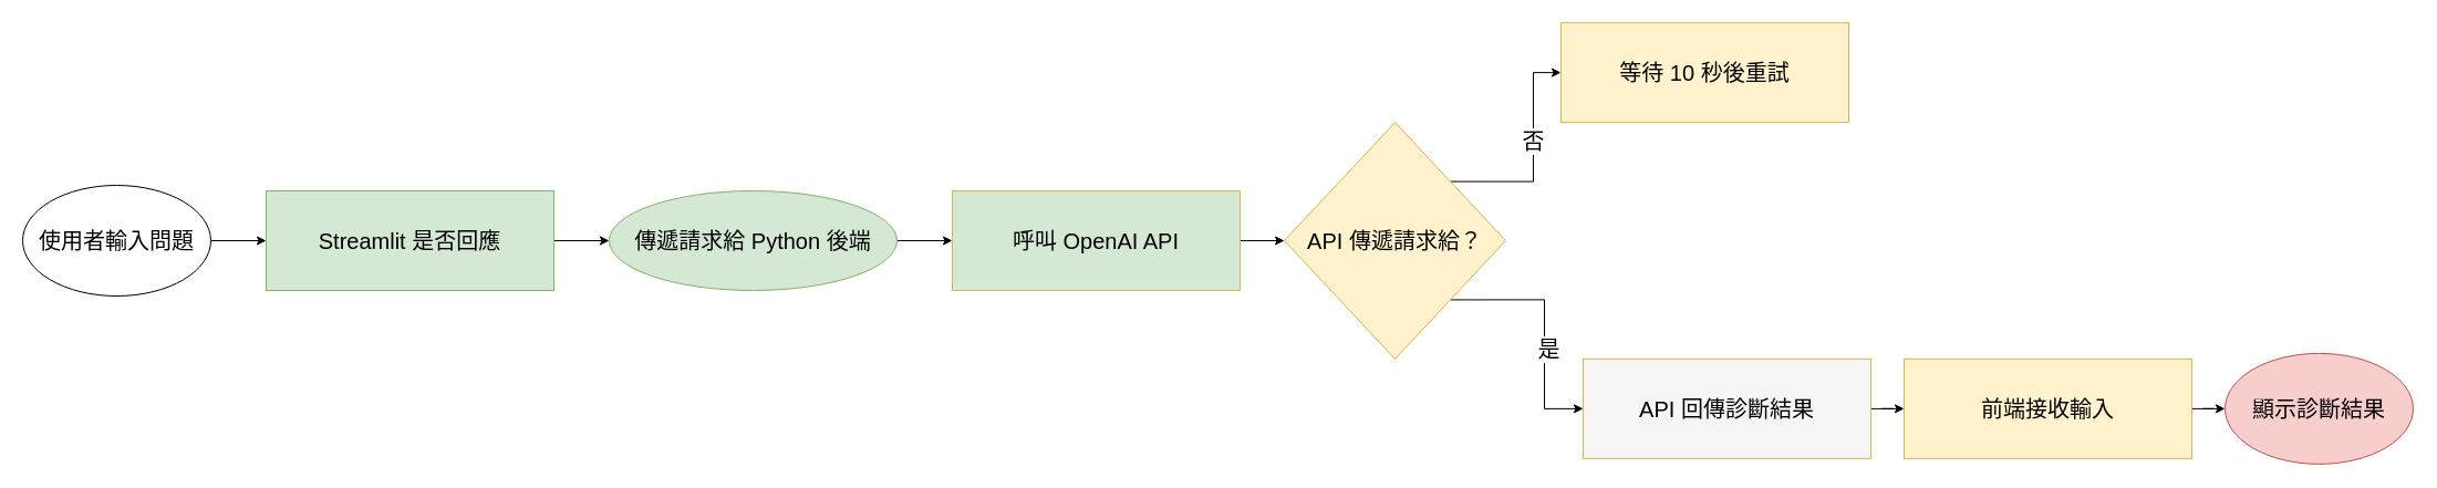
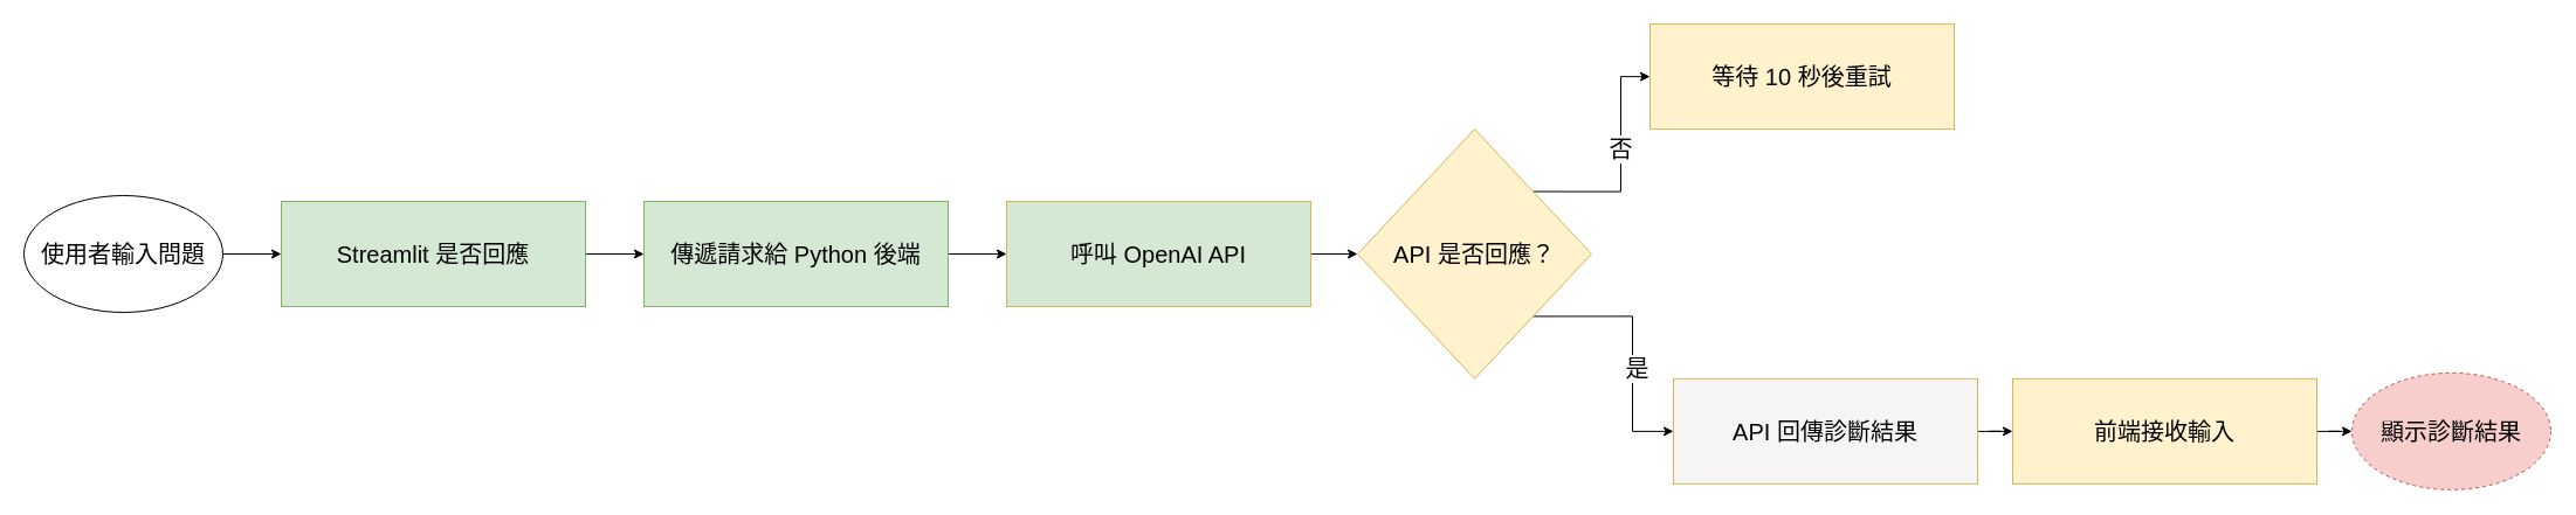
  <mxCell id="0" />
  <mxCell id="1" parent="0" />
  <mxCell id="2" style="edgeStyle=orthogonalEdgeStyle;rounded=0;orthogonalLoop=1;jettySize=auto;html=1;entryX=0;entryY=0.5;entryDx=0;entryDy=0;fontSize=20;" edge="1" parent="1" source="3" target="5"><mxGeometry relative="1" as="geometry" /></mxCell>
  <mxCell id="3" value="&lt;font&gt;使用者輸入問題&lt;/font&gt;" style="ellipse;whiteSpace=wrap;html=1;fontSize=20;" vertex="1" parent="1"><mxGeometry x="20" y="167" width="170" height="100" as="geometry" /></mxCell>
  <mxCell id="4" style="edgeStyle=orthogonalEdgeStyle;rounded=0;orthogonalLoop=1;jettySize=auto;html=1;entryX=0;entryY=0.5;entryDx=0;entryDy=0;fontSize=20;" edge="1" parent="1" source="5" target="7"><mxGeometry relative="1" as="geometry" /></mxCell>
  <mxCell id="5" value="&lt;font&gt;Streamlit 是否回應&lt;/font&gt;" style="rounded=0;whiteSpace=wrap;html=1;fillColor=#d5e8d4;strokeColor=#82b366;fontSize=20;" vertex="1" parent="1"><mxGeometry x="240" y="172" width="260" height="90" as="geometry" /></mxCell>
  <mxCell id="6" style="edgeStyle=orthogonalEdgeStyle;rounded=0;orthogonalLoop=1;jettySize=auto;html=1;entryX=0;entryY=0.5;entryDx=0;entryDy=0;fontSize=20;" edge="1" parent="1" source="7" target="9"><mxGeometry relative="1" as="geometry" /></mxCell>
- <mxCell id="7" value="&lt;font&gt;傳遞請求給 Python 後端&lt;/font&gt;" style="ellipse;whiteSpace=wrap;html=1;fillColor=#d5e8d4;strokeColor=#82b366;fontSize=20;" vertex="1" parent="1"><mxGeometry x="550" y="172" width="260" height="90" as="geometry" /></mxCell>
+ <mxCell id="7" value="&lt;font&gt;傳遞請求給 Python 後端&lt;/font&gt;" style="rounded=0;whiteSpace=wrap;html=1;fillColor=#d5e8d4;strokeColor=#82b366;fontSize=20;" vertex="1" parent="1"><mxGeometry x="550" y="172" width="260" height="90" as="geometry" /></mxCell>
  <mxCell id="8" style="edgeStyle=orthogonalEdgeStyle;rounded=0;orthogonalLoop=1;jettySize=auto;html=1;entryX=0;entryY=0.5;entryDx=0;entryDy=0;fontSize=20;" edge="1" parent="1" source="9" target="14"><mxGeometry relative="1" as="geometry" /></mxCell>
  <mxCell id="9" value="&lt;font&gt;呼叫 OpenAI API&lt;/font&gt;" style="rounded=0;whiteSpace=wrap;html=1;fillColor=#d5e8d4;strokeColor=#d6b656;fontSize=20;" vertex="1" parent="1"><mxGeometry x="860" y="172" width="260" height="90" as="geometry" /></mxCell>
  <mxCell id="10" style="edgeStyle=orthogonalEdgeStyle;rounded=0;orthogonalLoop=1;jettySize=auto;html=1;exitX=1;exitY=0;exitDx=0;exitDy=0;entryX=0;entryY=0.5;entryDx=0;entryDy=0;fontSize=20;" edge="1" parent="1" source="14" target="17"><mxGeometry relative="1" as="geometry" /></mxCell>
  <mxCell id="11" value="&lt;font&gt;否&lt;/font&gt;" style="edgeLabel;html=1;align=center;verticalAlign=middle;resizable=0;points=[];fontSize=20;" vertex="1" connectable="0" parent="10"><mxGeometry x="0.121" y="1" relative="1" as="geometry"><mxPoint y="-1" as="offset" /></mxGeometry></mxCell>
  <mxCell id="12" style="edgeStyle=orthogonalEdgeStyle;rounded=0;orthogonalLoop=1;jettySize=auto;html=1;exitX=1;exitY=1;exitDx=0;exitDy=0;entryX=0;entryY=0.5;entryDx=0;entryDy=0;fontSize=20;" edge="1" parent="1" source="14" target="16"><mxGeometry relative="1" as="geometry" /></mxCell>
  <mxCell id="13" value="&lt;font&gt;是&lt;/font&gt;" style="edgeLabel;html=1;align=center;verticalAlign=middle;resizable=0;points=[];fontSize=20;" vertex="1" connectable="0" parent="12"><mxGeometry x="0.173" y="3" relative="1" as="geometry"><mxPoint y="1" as="offset" /></mxGeometry></mxCell>
- <mxCell id="14" value="&lt;font&gt;API 傳遞請求給？&lt;/font&gt;" style="rhombus;whiteSpace=wrap;html=1;fillColor=#fff2cc;strokeColor=#d6b656;fontSize=20;" vertex="1" parent="1"><mxGeometry x="1160" y="110.12" width="200" height="213.75" as="geometry" /></mxCell>
+ <mxCell id="14" value="&lt;font&gt;API 是否回應？&lt;/font&gt;" style="rhombus;whiteSpace=wrap;html=1;fillColor=#fff2cc;strokeColor=#d6b656;fontSize=20;" vertex="1" parent="1"><mxGeometry x="1160" y="110.12" width="200" height="213.75" as="geometry" /></mxCell>
  <mxCell id="15" style="edgeStyle=orthogonalEdgeStyle;rounded=0;orthogonalLoop=1;jettySize=auto;html=1;entryX=0;entryY=0.5;entryDx=0;entryDy=0;fontSize=20;" edge="1" parent="1" source="16" target="19"><mxGeometry relative="1" as="geometry" /></mxCell>
  <mxCell id="16" value="&lt;font&gt;API 回傳診斷結果&lt;/font&gt;" style="rounded=0;whiteSpace=wrap;html=1;fillColor=#f5f5f5;strokeColor=#d6b656;fontSize=20;" vertex="1" parent="1"><mxGeometry x="1430" y="323.87" width="260" height="90" as="geometry" /></mxCell>
  <mxCell id="17" value="&lt;font&gt;等待 10 秒後重試&lt;/font&gt;" style="rounded=0;whiteSpace=wrap;html=1;fillColor=#fff2cc;strokeColor=#d6b656;fontSize=20;" vertex="1" parent="1"><mxGeometry x="1410" y="20.12" width="260" height="90" as="geometry" /></mxCell>
  <mxCell id="18" style="edgeStyle=orthogonalEdgeStyle;rounded=0;orthogonalLoop=1;jettySize=auto;html=1;entryX=0;entryY=0.5;entryDx=0;entryDy=0;fontSize=20;" edge="1" parent="1" source="19" target="20"><mxGeometry relative="1" as="geometry" /></mxCell>
  <mxCell id="19" value="&lt;font&gt;前端接收輸入&lt;/font&gt;" style="rounded=0;whiteSpace=wrap;html=1;fillColor=#fff2cc;strokeColor=#d6b656;fontSize=20;" vertex="1" parent="1"><mxGeometry x="1720" y="323.87" width="260" height="90" as="geometry" /></mxCell>
- <mxCell id="20" value="&lt;font&gt;顯示診斷結果&lt;/font&gt;" style="ellipse;whiteSpace=wrap;html=1;fillColor=#f8cecc;strokeColor=#b85450;fontSize=20;" vertex="1" parent="1"><mxGeometry x="2010" y="318.87" width="170" height="100" as="geometry" /></mxCell>
+ <mxCell id="20" value="&lt;font&gt;顯示診斷結果&lt;/font&gt;" style="ellipse;whiteSpace=wrap;html=1;fillColor=#f8cecc;strokeColor=#b85450;fontSize=20;dashed=1;" vertex="1" parent="1"><mxGeometry x="2010" y="318.87" width="170" height="100" as="geometry" /></mxCell>
